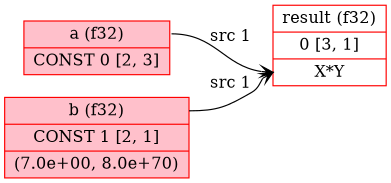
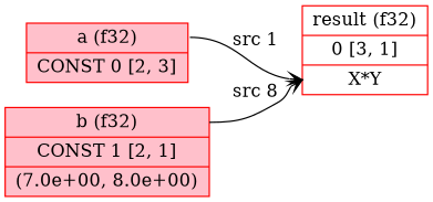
  digraph {
    newrank=true
    rankdir=LR
    node [color=red fillcolor=pink shape=record style=filled]
    edge [arrowhead=vee headport=x style=solid tailport=x]
    n1 [fillcolor=white label="result (f32)|0 [3, 1] | <x>X*Y"]
    n2 [label="<x>a (f32)|CONST 0 [2, 3]"]
-   n3 [label="<x>b (f32)|CONST 1 [2, 1] | (7.0e+00, 8.0e+70)"]
+   n3 [label="<x>b (f32)|CONST 1 [2, 1] | (7.0e+00, 8.0e+00)"]
    n2 -> n1 [label="src 1"]
-   n3 -> n1 [label="src 1"]
+   n3 -> n1 [label="src 8"]
  }
